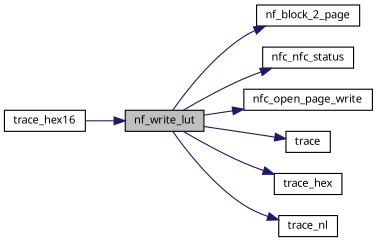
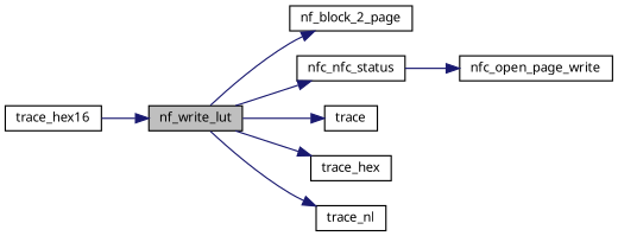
  digraph {
    rankdir=LR
    node [color=black fillcolor=white fontname="FreeSans.ttf" fontsize=10 shape=record style=filled]
    edge [color=midnightblue fontname="FreeSans.ttf" fontsize=10 labelfontname="FreeSans.ttf" labelfontsize=10 style=solid]
    n1 [fillcolor=grey75 fontcolor=black height=0.2 label=nf_write_lut width=0.4]
    n2 [height=0.2 label=nf_block_2_page width=0.4]
    n3 [height=0.2 label=nfc_nfc_status width=0.4]
    n4 [height=0.2 label=nfc_open_page_write width=0.4]
    n5 [height=0.2 label=trace width=0.4]
    n6 [height=0.2 label=trace_hex width=0.4]
    n7 [height=0.2 label=trace_nl width=0.4]
    n8 [height=0.2 label=trace_hex16 width=0.4]
    n1 -> n2
    n1 -> n3
-   n1 -> n4
+   n3 -> n4
    n1 -> n5
    n1 -> n6
    n1 -> n7
    n8 -> n1
  }
